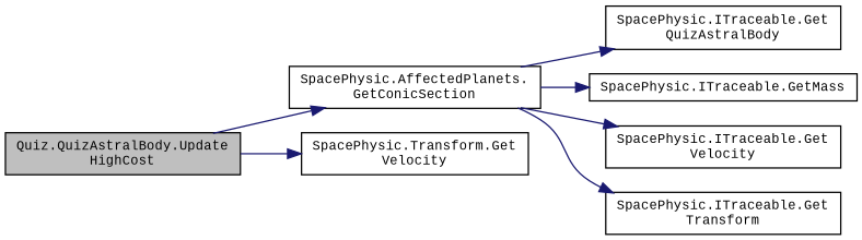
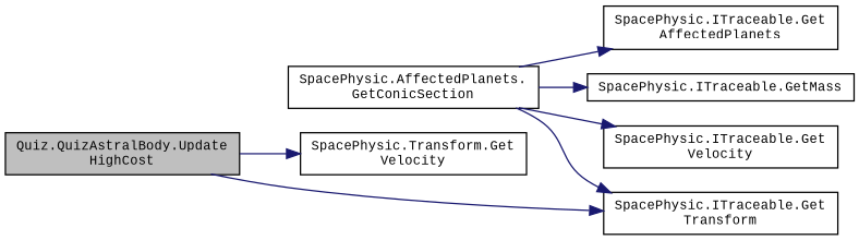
  digraph {
    fontname="Liberation Mono"
    rankdir=LR
    node [color=black fillcolor=white fontname="Liberation Mono" fontsize=10 shape=record style=filled]
    edge [color=midnightblue fontname="Liberation Mono" fontsize=10 labelfontname=Helvetica labelfontsize=10 style=solid]
    n1 [fillcolor=grey75 fontcolor=black height=0.2 label="Quiz.QuizAstralBody.Update\lHighCost" width=0.4]
    n2 [height=0.2 label="SpacePhysic.AffectedPlanets.\lGetConicSection" width=0.4]
    n3 [height=0.2 label="SpacePhysic.Transform.Get\lVelocity" width=0.4]
-   n4 [height=0.2 label="SpacePhysic.ITraceable.Get\lQuizAstralBody" width=0.4]
+   n4 [height=0.2 label="SpacePhysic.ITraceable.Get\lAffectedPlanets" width=0.4]
    n5 [height=0.2 label="SpacePhysic.ITraceable.GetMass" width=0.4]
    n6 [height=0.2 label="SpacePhysic.ITraceable.Get\lTransform" width=0.4]
    n7 [height=0.2 label="SpacePhysic.ITraceable.Get\lVelocity" width=0.4]
-   n1 -> n2
+   n1 -> n6
    n1 -> n3
    n2 -> n4
    n2 -> n5
    n2 -> n6
    n2 -> n7
  }
